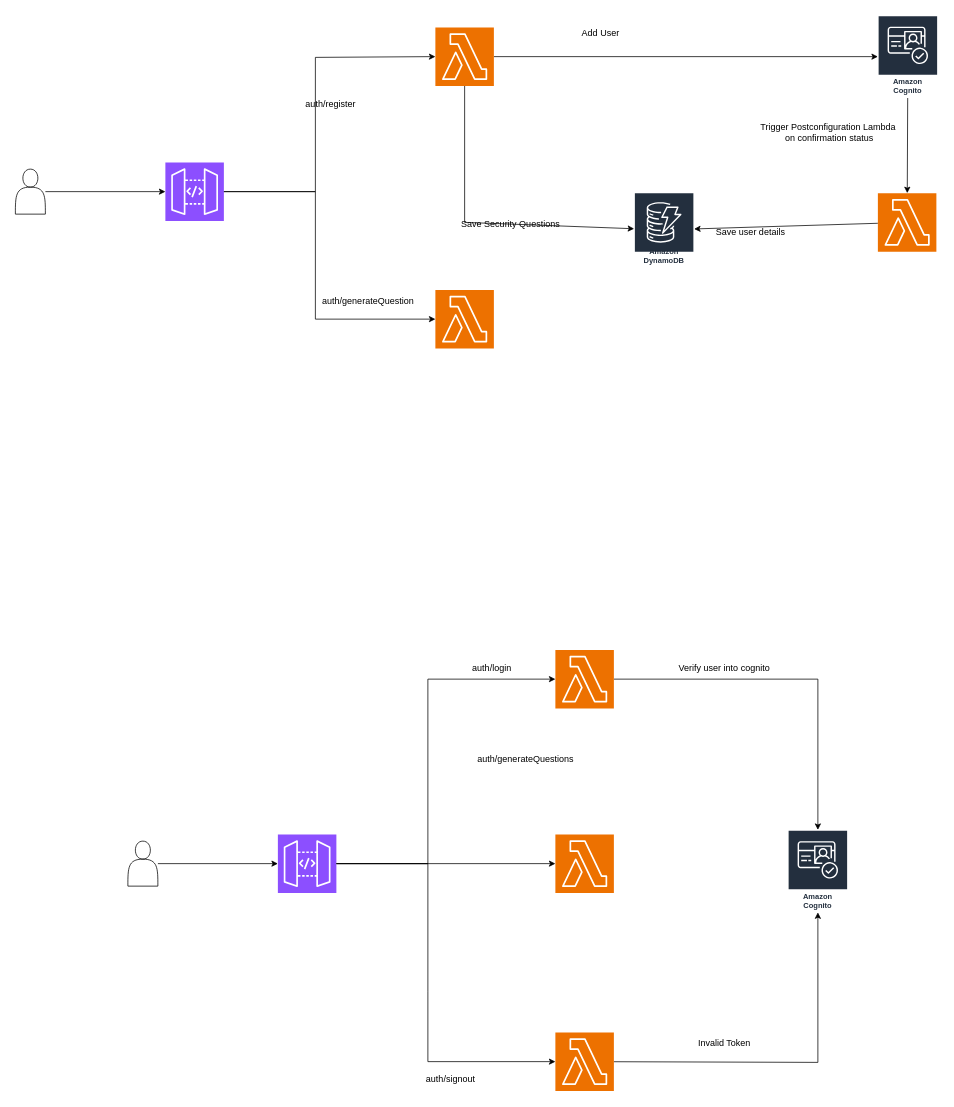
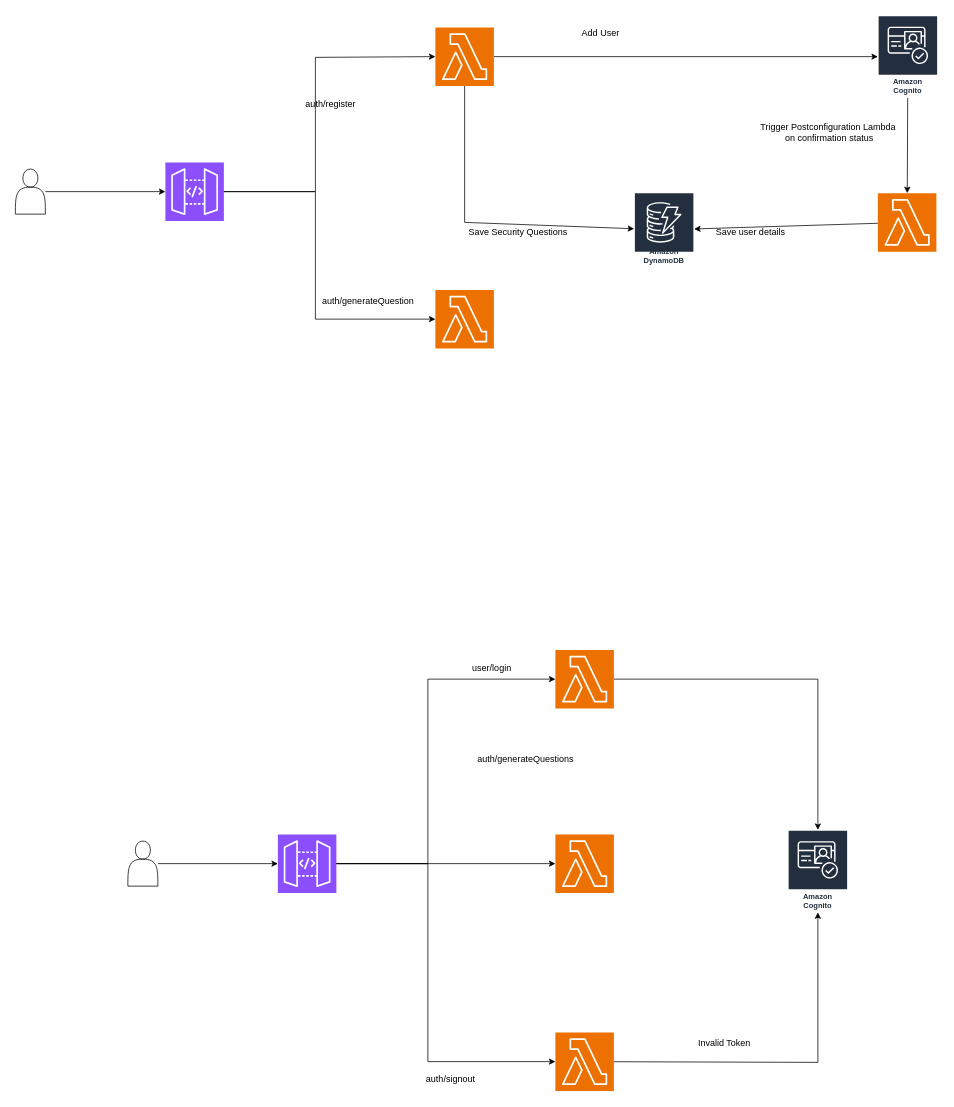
  <mxCell id="0" />
  <mxCell id="1" parent="0" />
  <mxCell id="2" value="" style="shape=actor;whiteSpace=wrap;html=1;" vertex="1" parent="1"><mxGeometry x="20" y="225" width="40" height="60" as="geometry" /></mxCell>
  <mxCell id="3" value="" style="sketch=0;points=[[0,0,0],[0.25,0,0],[0.5,0,0],[0.75,0,0],[1,0,0],[0,1,0],[0.25,1,0],[0.5,1,0],[0.75,1,0],[1,1,0],[0,0.25,0],[0,0.5,0],[0,0.75,0],[1,0.25,0],[1,0.5,0],[1,0.75,0]];outlineConnect=0;fontColor=#232F3E;fillColor=#8C4FFF;strokeColor=#ffffff;dashed=0;verticalLabelPosition=bottom;verticalAlign=top;align=center;html=1;fontSize=12;fontStyle=0;aspect=fixed;shape=mxgraph.aws4.resourceIcon;resIcon=mxgraph.aws4.api_gateway;" vertex="1" parent="1"><mxGeometry x="220" y="216" width="78" height="78" as="geometry" /></mxCell>
  <mxCell id="4" style="edgeStyle=none;rounded=0;orthogonalLoop=1;jettySize=auto;html=1;" edge="1" parent="1" source="6" target="10"><mxGeometry relative="1" as="geometry" /></mxCell>
  <mxCell id="5" style="edgeStyle=none;rounded=0;orthogonalLoop=1;jettySize=auto;html=1;" edge="1" parent="1" source="6" target="8"><mxGeometry relative="1" as="geometry"><Array as="points"><mxPoint x="619" y="296" /></Array></mxGeometry></mxCell>
  <mxCell id="6" value="" style="sketch=0;points=[[0,0,0],[0.25,0,0],[0.5,0,0],[0.75,0,0],[1,0,0],[0,1,0],[0.25,1,0],[0.5,1,0],[0.75,1,0],[1,1,0],[0,0.25,0],[0,0.5,0],[0,0.75,0],[1,0.25,0],[1,0.5,0],[1,0.75,0]];outlineConnect=0;fontColor=#232F3E;fillColor=#ED7100;strokeColor=#ffffff;dashed=0;verticalLabelPosition=bottom;verticalAlign=top;align=center;html=1;fontSize=12;fontStyle=0;aspect=fixed;shape=mxgraph.aws4.resourceIcon;resIcon=mxgraph.aws4.lambda;" vertex="1" parent="1"><mxGeometry x="580" y="36" width="78" height="78" as="geometry" /></mxCell>
  <mxCell id="7" value="" style="sketch=0;points=[[0,0,0],[0.25,0,0],[0.5,0,0],[0.75,0,0],[1,0,0],[0,1,0],[0.25,1,0],[0.5,1,0],[0.75,1,0],[1,1,0],[0,0.25,0],[0,0.5,0],[0,0.75,0],[1,0.25,0],[1,0.5,0],[1,0.75,0]];outlineConnect=0;fontColor=#232F3E;fillColor=#ED7100;strokeColor=#ffffff;dashed=0;verticalLabelPosition=bottom;verticalAlign=top;align=center;html=1;fontSize=12;fontStyle=0;aspect=fixed;shape=mxgraph.aws4.resourceIcon;resIcon=mxgraph.aws4.lambda;" vertex="1" parent="1"><mxGeometry x="580" y="386" width="78" height="78" as="geometry" /></mxCell>
  <mxCell id="8" value="Amazon DynamoDB" style="sketch=0;outlineConnect=0;fontColor=#232F3E;gradientColor=none;strokeColor=#ffffff;fillColor=#232F3E;dashed=0;verticalLabelPosition=middle;verticalAlign=bottom;align=center;html=1;whiteSpace=wrap;fontSize=10;fontStyle=1;spacing=3;shape=mxgraph.aws4.productIcon;prIcon=mxgraph.aws4.dynamodb;" vertex="1" parent="1"><mxGeometry x="845" y="256" width="80" height="100" as="geometry" /></mxCell>
  <mxCell id="9" value="" style="edgeStyle=none;rounded=0;orthogonalLoop=1;jettySize=auto;html=1;" edge="1" parent="1" source="10" target="20"><mxGeometry relative="1" as="geometry" /></mxCell>
  <mxCell id="10" value="Amazon Cognito" style="sketch=0;outlineConnect=0;fontColor=#232F3E;gradientColor=none;strokeColor=#ffffff;fillColor=#232F3E;dashed=0;verticalLabelPosition=middle;verticalAlign=bottom;align=center;html=1;whiteSpace=wrap;fontSize=10;fontStyle=1;spacing=3;shape=mxgraph.aws4.productIcon;prIcon=mxgraph.aws4.cognito;" vertex="1" parent="1"><mxGeometry x="1170" y="20" width="80" height="110" as="geometry" /></mxCell>
  <mxCell id="11" style="edgeStyle=none;rounded=0;orthogonalLoop=1;jettySize=auto;html=1;entryX=0;entryY=0.5;entryDx=0;entryDy=0;entryPerimeter=0;" edge="1" parent="1" source="2" target="3"><mxGeometry relative="1" as="geometry" /></mxCell>
  <mxCell id="12" style="edgeStyle=none;rounded=0;orthogonalLoop=1;jettySize=auto;html=1;entryX=0;entryY=0.5;entryDx=0;entryDy=0;entryPerimeter=0;" edge="1" parent="1" source="3" target="6"><mxGeometry relative="1" as="geometry"><Array as="points"><mxPoint x="420" y="255" /><mxPoint x="420" y="76" /></Array></mxGeometry></mxCell>
  <mxCell id="13" style="edgeStyle=none;rounded=0;orthogonalLoop=1;jettySize=auto;html=1;entryX=0;entryY=0.5;entryDx=0;entryDy=0;entryPerimeter=0;" edge="1" parent="1" source="3" target="7"><mxGeometry relative="1" as="geometry"><Array as="points"><mxPoint x="420" y="255" /><mxPoint x="420" y="425" /></Array></mxGeometry></mxCell>
  <mxCell id="14" value="auth/register" style="text;html=1;align=center;verticalAlign=middle;resizable=0;points=[];autosize=1;strokeColor=none;fillColor=none;" vertex="1" parent="1"><mxGeometry x="395" y="124" width="90" height="30" as="geometry" /></mxCell>
  <mxCell id="15" value="auth/generateQuestion" style="text;html=1;align=center;verticalAlign=middle;resizable=0;points=[];autosize=1;strokeColor=none;fillColor=none;" vertex="1" parent="1"><mxGeometry x="415" y="386" width="150" height="30" as="geometry" /></mxCell>
  <mxCell id="16" value="Add User" style="text;html=1;align=center;verticalAlign=middle;resizable=0;points=[];autosize=1;strokeColor=none;fillColor=none;" vertex="1" parent="1"><mxGeometry x="765" y="29" width="70" height="30" as="geometry" /></mxCell>
- <mxCell id="17" value="Save Security Questions" style="text;html=1;align=center;verticalAlign=middle;resizable=0;points=[];autosize=1;strokeColor=none;fillColor=none;" vertex="1" parent="1"><mxGeometry x="605" y="284" width="150" height="30" as="geometry" /></mxCell>
+ <mxCell id="17" value="Save Security Questions" style="text;html=1;align=center;verticalAlign=middle;resizable=0;points=[];autosize=1;strokeColor=none;fillColor=none;" vertex="1" parent="1"><mxGeometry x="615" y="294" width="150" height="30" as="geometry" /></mxCell>
  <mxCell id="18" value="Trigger Postconfiguration&amp;nbsp;&lt;span style=&quot;background-color: initial;&quot;&gt;Lambda&amp;nbsp;&lt;/span&gt;&lt;div&gt;&lt;div&gt;on confirmation status&lt;/div&gt;&lt;/div&gt;" style="text;html=1;align=center;verticalAlign=middle;resizable=0;points=[];autosize=1;strokeColor=none;fillColor=none;" vertex="1" parent="1"><mxGeometry x="1000" y="156" width="210" height="40" as="geometry" /></mxCell>
  <mxCell id="19" value="" style="edgeStyle=none;rounded=0;orthogonalLoop=1;jettySize=auto;html=1;" edge="1" parent="1" source="20" target="8"><mxGeometry relative="1" as="geometry"><mxPoint x="1090" y="285" as="targetPoint" /></mxGeometry></mxCell>
  <mxCell id="20" value="" style="sketch=0;points=[[0,0,0],[0.25,0,0],[0.5,0,0],[0.75,0,0],[1,0,0],[0,1,0],[0.25,1,0],[0.5,1,0],[0.75,1,0],[1,1,0],[0,0.25,0],[0,0.5,0],[0,0.75,0],[1,0.25,0],[1,0.5,0],[1,0.75,0]];outlineConnect=0;fontColor=#232F3E;fillColor=#ED7100;strokeColor=#ffffff;dashed=0;verticalLabelPosition=bottom;verticalAlign=top;align=center;html=1;fontSize=12;fontStyle=0;aspect=fixed;shape=mxgraph.aws4.resourceIcon;resIcon=mxgraph.aws4.lambda;" vertex="1" parent="1"><mxGeometry x="1170" y="257" width="78" height="78" as="geometry" /></mxCell>
  <mxCell id="21" value="Save user details" style="text;html=1;align=center;verticalAlign=middle;resizable=0;points=[];autosize=1;strokeColor=none;fillColor=none;" vertex="1" parent="1"><mxGeometry x="940" y="294" width="120" height="30" as="geometry" /></mxCell>
  <mxCell id="22" value="" style="shape=actor;whiteSpace=wrap;html=1;" vertex="1" parent="1"><mxGeometry x="170" y="1121" width="40" height="60" as="geometry" /></mxCell>
  <mxCell id="23" value="" style="sketch=0;points=[[0,0,0],[0.25,0,0],[0.5,0,0],[0.75,0,0],[1,0,0],[0,1,0],[0.25,1,0],[0.5,1,0],[0.75,1,0],[1,1,0],[0,0.25,0],[0,0.5,0],[0,0.75,0],[1,0.25,0],[1,0.5,0],[1,0.75,0]];outlineConnect=0;fontColor=#232F3E;fillColor=#8C4FFF;strokeColor=#ffffff;dashed=0;verticalLabelPosition=bottom;verticalAlign=top;align=center;html=1;fontSize=12;fontStyle=0;aspect=fixed;shape=mxgraph.aws4.resourceIcon;resIcon=mxgraph.aws4.api_gateway;" vertex="1" parent="1"><mxGeometry x="370" y="1112" width="78" height="78" as="geometry" /></mxCell>
  <mxCell id="24" style="edgeStyle=none;rounded=0;orthogonalLoop=1;jettySize=auto;html=1;" edge="1" parent="1" source="25" target="28"><mxGeometry relative="1" as="geometry"><Array as="points"><mxPoint x="1090" y="905" /></Array></mxGeometry></mxCell>
  <mxCell id="25" value="" style="sketch=0;points=[[0,0,0],[0.25,0,0],[0.5,0,0],[0.75,0,0],[1,0,0],[0,1,0],[0.25,1,0],[0.5,1,0],[0.75,1,0],[1,1,0],[0,0.25,0],[0,0.5,0],[0,0.75,0],[1,0.25,0],[1,0.5,0],[1,0.75,0]];outlineConnect=0;fontColor=#232F3E;fillColor=#ED7100;strokeColor=#ffffff;dashed=0;verticalLabelPosition=bottom;verticalAlign=top;align=center;html=1;fontSize=12;fontStyle=0;aspect=fixed;shape=mxgraph.aws4.resourceIcon;resIcon=mxgraph.aws4.lambda;" vertex="1" parent="1"><mxGeometry x="740" y="866" width="78" height="78" as="geometry" /></mxCell>
  <mxCell id="26" value="" style="edgeStyle=none;rounded=0;orthogonalLoop=1;jettySize=auto;html=1;entryX=0.5;entryY=1;entryDx=0;entryDy=0;entryPerimeter=0;" edge="1" parent="1" source="27" target="28"><mxGeometry relative="1" as="geometry"><mxPoint x="898" y="1505" as="targetPoint" /><Array as="points"><mxPoint x="1090" y="1416" /></Array></mxGeometry></mxCell>
  <mxCell id="27" value="" style="sketch=0;points=[[0,0,0],[0.25,0,0],[0.5,0,0],[0.75,0,0],[1,0,0],[0,1,0],[0.25,1,0],[0.5,1,0],[0.75,1,0],[1,1,0],[0,0.25,0],[0,0.5,0],[0,0.75,0],[1,0.25,0],[1,0.5,0],[1,0.75,0]];outlineConnect=0;fontColor=#232F3E;fillColor=#ED7100;strokeColor=#ffffff;dashed=0;verticalLabelPosition=bottom;verticalAlign=top;align=center;html=1;fontSize=12;fontStyle=0;aspect=fixed;shape=mxgraph.aws4.resourceIcon;resIcon=mxgraph.aws4.lambda;" vertex="1" parent="1"><mxGeometry x="740" y="1376" width="78" height="78" as="geometry" /></mxCell>
  <mxCell id="28" value="Amazon Cognito" style="sketch=0;outlineConnect=0;fontColor=#232F3E;gradientColor=none;strokeColor=#ffffff;fillColor=#232F3E;dashed=0;verticalLabelPosition=middle;verticalAlign=bottom;align=center;html=1;whiteSpace=wrap;fontSize=10;fontStyle=1;spacing=3;shape=mxgraph.aws4.productIcon;prIcon=mxgraph.aws4.cognito;" vertex="1" parent="1"><mxGeometry x="1050" y="1106" width="80" height="110" as="geometry" /></mxCell>
  <mxCell id="29" style="edgeStyle=none;rounded=0;orthogonalLoop=1;jettySize=auto;html=1;entryX=0;entryY=0.5;entryDx=0;entryDy=0;entryPerimeter=0;" edge="1" parent="1" source="22" target="23"><mxGeometry relative="1" as="geometry" /></mxCell>
  <mxCell id="30" style="edgeStyle=none;rounded=0;orthogonalLoop=1;jettySize=auto;html=1;entryX=0;entryY=0.5;entryDx=0;entryDy=0;entryPerimeter=0;" edge="1" parent="1" source="23" target="25"><mxGeometry relative="1" as="geometry"><Array as="points"><mxPoint x="570" y="1151" /><mxPoint x="570" y="905" /></Array></mxGeometry></mxCell>
  <mxCell id="31" style="edgeStyle=none;rounded=0;orthogonalLoop=1;jettySize=auto;html=1;entryX=0;entryY=0.5;entryDx=0;entryDy=0;entryPerimeter=0;" edge="1" parent="1" source="23" target="27"><mxGeometry relative="1" as="geometry"><Array as="points"><mxPoint x="570" y="1151" /><mxPoint x="570" y="1321" /><mxPoint x="570" y="1415" /></Array></mxGeometry></mxCell>
- <mxCell id="32" value="auth/login" style="text;html=1;align=center;verticalAlign=middle;resizable=0;points=[];autosize=1;strokeColor=none;fillColor=none;" vertex="1" parent="1"><mxGeometry x="615" y="876" width="80" height="30" as="geometry" /></mxCell>
+ <mxCell id="32" value="user/login" style="text;html=1;align=center;verticalAlign=middle;resizable=0;points=[];autosize=1;strokeColor=none;fillColor=none;" vertex="1" parent="1"><mxGeometry x="615" y="876" width="80" height="30" as="geometry" /></mxCell>
  <mxCell id="33" value="auth/signout" style="text;html=1;align=center;verticalAlign=middle;resizable=0;points=[];autosize=1;strokeColor=none;fillColor=none;" vertex="1" parent="1"><mxGeometry x="555" y="1424" width="90" height="30" as="geometry" /></mxCell>
- <mxCell id="34" value="Verify user into cognito" style="text;html=1;align=center;verticalAlign=middle;resizable=0;points=[];autosize=1;strokeColor=none;fillColor=none;" vertex="1" parent="1"><mxGeometry x="895" y="876" width="140" height="30" as="geometry" /></mxCell>
  <mxCell id="35" value="" style="sketch=0;points=[[0,0,0],[0.25,0,0],[0.5,0,0],[0.75,0,0],[1,0,0],[0,1,0],[0.25,1,0],[0.5,1,0],[0.75,1,0],[1,1,0],[0,0.25,0],[0,0.5,0],[0,0.75,0],[1,0.25,0],[1,0.5,0],[1,0.75,0]];outlineConnect=0;fontColor=#232F3E;fillColor=#ED7100;strokeColor=#ffffff;dashed=0;verticalLabelPosition=bottom;verticalAlign=top;align=center;html=1;fontSize=12;fontStyle=0;aspect=fixed;shape=mxgraph.aws4.resourceIcon;resIcon=mxgraph.aws4.lambda;" vertex="1" parent="1"><mxGeometry x="740" y="1112" width="78" height="78" as="geometry" /></mxCell>
  <mxCell id="36" value="" style="endArrow=classic;html=1;rounded=0;exitX=1;exitY=0.5;exitDx=0;exitDy=0;exitPerimeter=0;entryX=0;entryY=0.5;entryDx=0;entryDy=0;entryPerimeter=0;" edge="1" parent="1" source="23" target="35"><mxGeometry width="50" height="50" relative="1" as="geometry"><mxPoint x="720" y="1186" as="sourcePoint" /><mxPoint x="770" y="1136" as="targetPoint" /></mxGeometry></mxCell>
  <mxCell id="37" value="auth/generateQuestions" style="text;html=1;align=center;verticalAlign=middle;resizable=0;points=[];autosize=1;strokeColor=none;fillColor=none;" vertex="1" parent="1"><mxGeometry x="625" y="997" width="150" height="30" as="geometry" /></mxCell>
  <mxCell id="38" value="Invalid Token" style="text;html=1;align=center;verticalAlign=middle;resizable=0;points=[];autosize=1;strokeColor=none;fillColor=none;" vertex="1" parent="1"><mxGeometry x="920" y="1376" width="90" height="30" as="geometry" /></mxCell>
